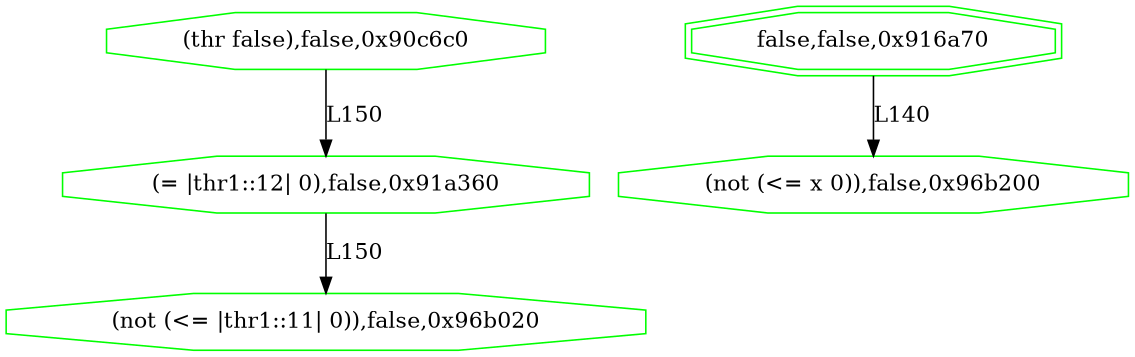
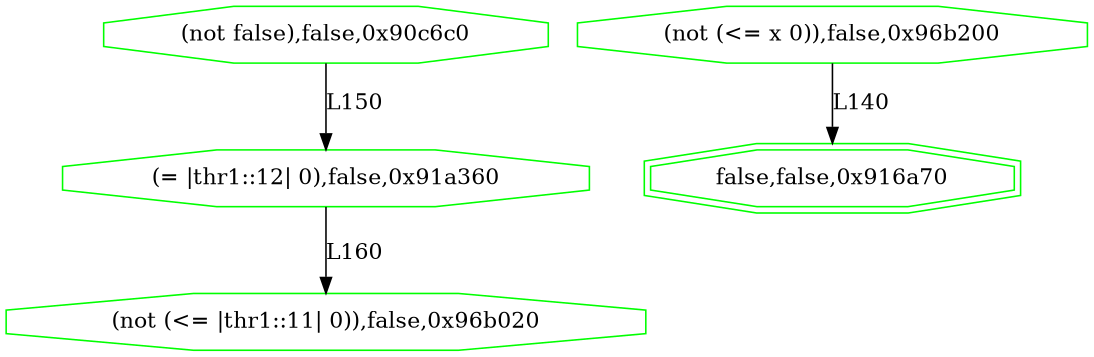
  digraph {
    node [color=green shape=octagon]
-   n1 [label="(thr false),false,0x90c6c0"]
+   n1 [label="(not false),false,0x90c6c0"]
    n2 [label="(= |thr1::12| 0),false,0x91a360"]
    n3 [label="(not (<= |thr1::11| 0)),false,0x96b020"]
    n4 [label="(not (<= x 0)),false,0x96b200"]
    n5 [label="false,false,0x916a70" shape=doubleoctagon]
    n1 -> n2 [label=L150]
-   n2 -> n3 [label=L150]
-   n5 -> n4 [label=L140]
+   n2 -> n3 [label=L160]
+   n4 -> n5 [label=L140]
  }
